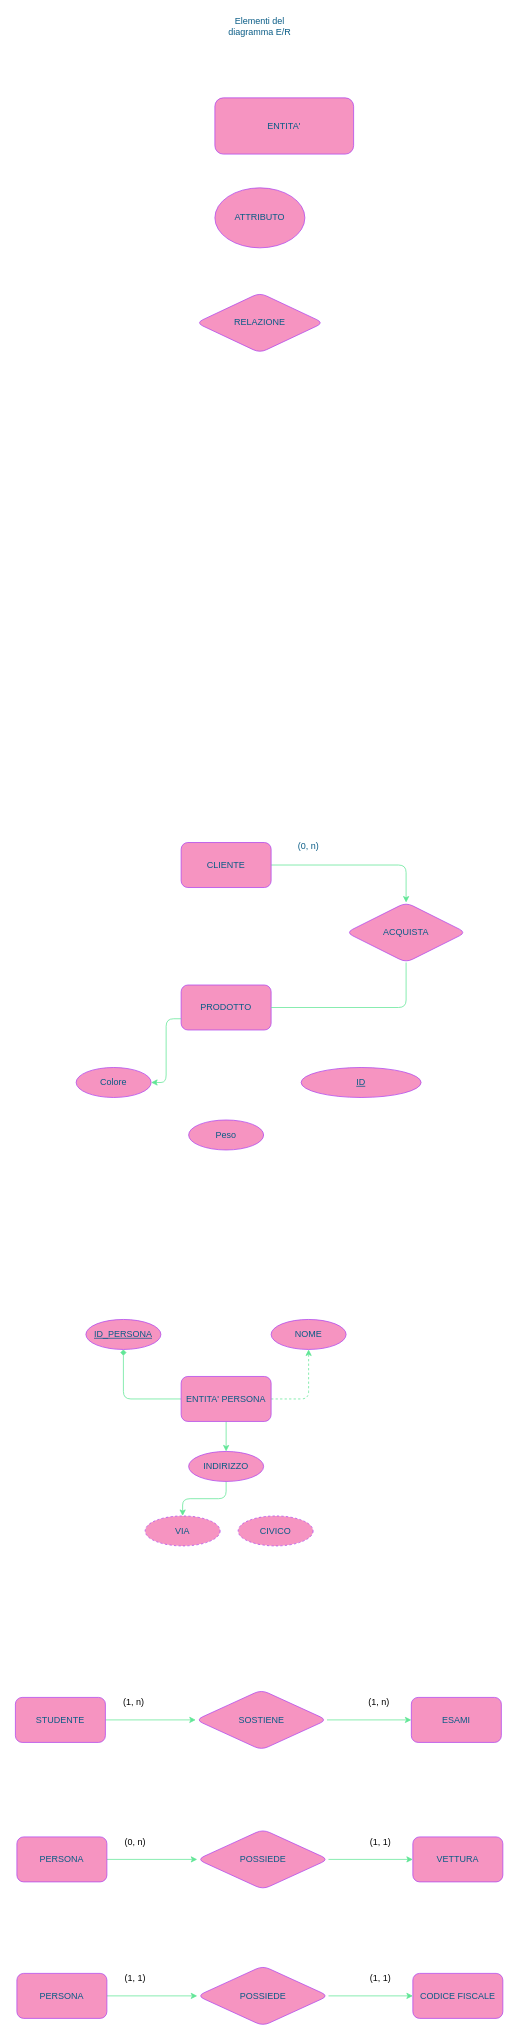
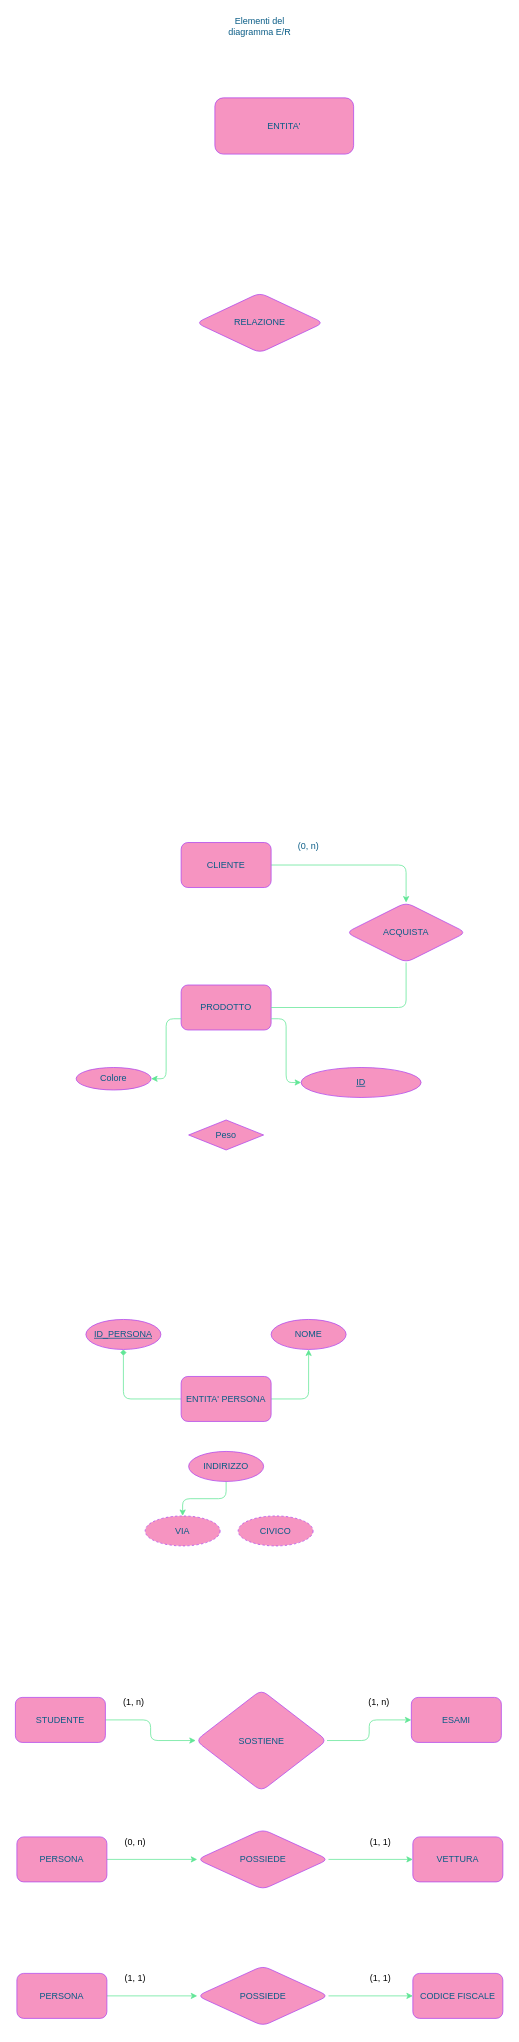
  <mxCell id="0" />
  <mxCell id="1" parent="0" />
  <mxCell id="2" value="ENTITA'" style="rounded=1;whiteSpace=wrap;html=1;fillColor=#F694C1;strokeColor=#AF45ED;fontColor=#095C86;" parent="1" vertex="1"><mxGeometry x="286" y="130" width="185" height="75" as="geometry" /></mxCell>
- <mxCell id="3" value="ATTRIBUTO" style="ellipse;whiteSpace=wrap;html=1;fillColor=#F694C1;strokeColor=#AF45ED;fontColor=#095C86;rounded=1;" parent="1" vertex="1"><mxGeometry x="286" y="250" width="120" height="80" as="geometry" /></mxCell>
  <mxCell id="4" value="RELAZIONE" style="rhombus;whiteSpace=wrap;html=1;fillColor=#F694C1;strokeColor=#AF45ED;fontColor=#095C86;rounded=1;" parent="1" vertex="1"><mxGeometry x="261" y="390" width="170" height="80" as="geometry" /></mxCell>
  <mxCell id="5" value="Elementi del diagramma E/R" style="text;html=1;strokeColor=none;fillColor=none;align=center;verticalAlign=middle;whiteSpace=wrap;rounded=1;fontColor=#095C86;" parent="1" vertex="1"><mxGeometry x="281" y="20" width="130" height="30" as="geometry" /></mxCell>
  <mxCell id="6" style="edgeStyle=orthogonalEdgeStyle;rounded=1;orthogonalLoop=1;jettySize=auto;html=1;entryX=0.5;entryY=0;entryDx=0;entryDy=0;strokeColor=#60E696;fontColor=#095C86;" parent="1" source="7" target="10" edge="1"><mxGeometry relative="1" as="geometry" /></mxCell>
  <mxCell id="7" value="CLIENTE" style="rounded=1;whiteSpace=wrap;html=1;fillColor=#F694C1;strokeColor=#AF45ED;fontColor=#095C86;" parent="1" vertex="1"><mxGeometry x="241" y="1123" width="120" height="60" as="geometry" /></mxCell>
  <mxCell id="8" value="PRODOTTO" style="rounded=1;whiteSpace=wrap;html=1;fillColor=#F694C1;strokeColor=#AF45ED;fontColor=#095C86;" parent="1" vertex="1"><mxGeometry x="241" y="1313" width="120" height="60" as="geometry" /></mxCell>
  <mxCell id="9" style="edgeStyle=orthogonalEdgeStyle;rounded=1;orthogonalLoop=1;jettySize=auto;html=1;exitX=0.5;exitY=1;exitDx=0;exitDy=0;entryX=1;entryY=0.5;entryDx=0;entryDy=0;strokeColor=#60E696;fontColor=#095C86;endArrow=none;" parent="1" source="10" target="8" edge="1"><mxGeometry relative="1" as="geometry" /></mxCell>
  <mxCell id="10" value="ACQUISTA" style="rhombus;whiteSpace=wrap;html=1;fillColor=#F694C1;strokeColor=#AF45ED;fontColor=#095C86;rounded=1;" parent="1" vertex="1"><mxGeometry x="461" y="1203" width="160" height="80" as="geometry" /></mxCell>
  <mxCell id="11" style="edgeStyle=orthogonalEdgeStyle;rounded=1;orthogonalLoop=1;jettySize=auto;html=1;exitX=0;exitY=0.75;exitDx=0;exitDy=0;entryX=1;entryY=0.5;entryDx=0;entryDy=0;strokeColor=#60E696;fontColor=#095C86;" parent="1" source="8" target="12" edge="1"><mxGeometry relative="1" as="geometry" /></mxCell>
- <mxCell id="12" value="Colore" style="ellipse;whiteSpace=wrap;html=1;align=center;fillColor=#F694C1;strokeColor=#AF45ED;fontColor=#095C86;rounded=1;" parent="1" vertex="1"><mxGeometry x="101" y="1423" width="100" height="40" as="geometry" /></mxCell>
+ <mxCell id="12" value="Colore" style="ellipse;whiteSpace=wrap;html=1;align=center;fillColor=#F694C1;strokeColor=#AF45ED;fontColor=#095C86;rounded=1;" parent="1" vertex="1"><mxGeometry x="101" y="1423" width="100" height="30" as="geometry" /></mxCell>
+ <mxCell id="13" style="edgeStyle=orthogonalEdgeStyle;rounded=1;orthogonalLoop=1;jettySize=auto;html=1;exitX=1;exitY=0.75;exitDx=0;exitDy=0;strokeColor=#60E696;fontColor=#095C86;" parent="1" source="8" target="14" edge="1"><mxGeometry relative="1" as="geometry"><Array as="points"><mxPoint x="381" y="1358" /><mxPoint x="381" y="1443" /></Array></mxGeometry></mxCell>
  <mxCell id="14" value="ID" style="ellipse;whiteSpace=wrap;html=1;align=center;fontStyle=4;fillColor=#F694C1;strokeColor=#AF45ED;fontColor=#095C86;rounded=1;" parent="1" vertex="1"><mxGeometry x="401" y="1423" width="160" height="40" as="geometry" /></mxCell>
- <mxCell id="15" value="Peso" style="ellipse;whiteSpace=wrap;html=1;align=center;fillColor=#F694C1;strokeColor=#AF45ED;fontColor=#095C86;rounded=1;" parent="1" vertex="1"><mxGeometry x="251" y="1493" width="100" height="40" as="geometry" /></mxCell>
+ <mxCell id="15" value="Peso" style="rhombus;whiteSpace=wrap;html=1;align=center;fillColor=#F694C1;strokeColor=#AF45ED;fontColor=#095C86;" parent="1" vertex="1"><mxGeometry x="251" y="1493" width="100" height="40" as="geometry" /></mxCell>
  <mxCell id="16" value="(0, n)" style="text;html=1;strokeColor=none;fillColor=none;align=center;verticalAlign=middle;whiteSpace=wrap;rounded=1;fontColor=#095C86;" parent="1" vertex="1"><mxGeometry x="381" y="1113" width="60" height="30" as="geometry" /></mxCell>
- <mxCell id="17" style="edgeStyle=orthogonalEdgeStyle;rounded=1;orthogonalLoop=1;jettySize=auto;html=1;strokeColor=#60E696;fontColor=#095C86;dashed=1;" parent="1" source="20" target="22" edge="1"><mxGeometry relative="1" as="geometry"><Array as="points"><mxPoint x="411" y="1865" /></Array></mxGeometry></mxCell>
+ <mxCell id="17" style="edgeStyle=orthogonalEdgeStyle;rounded=1;orthogonalLoop=1;jettySize=auto;html=1;strokeColor=#60E696;fontColor=#095C86;" parent="1" source="20" target="22" edge="1"><mxGeometry relative="1" as="geometry"><Array as="points"><mxPoint x="411" y="1865" /></Array></mxGeometry></mxCell>
  <mxCell id="18" style="edgeStyle=orthogonalEdgeStyle;rounded=1;orthogonalLoop=1;jettySize=auto;html=1;entryX=0.5;entryY=1;entryDx=0;entryDy=0;strokeColor=#60E696;fontColor=#095C86;endArrow=diamond;" parent="1" source="20" target="21" edge="1"><mxGeometry relative="1" as="geometry" /></mxCell>
- <mxCell id="19" style="edgeStyle=orthogonalEdgeStyle;rounded=1;orthogonalLoop=1;jettySize=auto;html=1;entryX=0.5;entryY=0;entryDx=0;entryDy=0;strokeColor=#60E696;fontColor=#095C86;" parent="1" source="20" target="24" edge="1"><mxGeometry relative="1" as="geometry" /></mxCell>
  <mxCell id="20" value="ENTITA' PERSONA" style="rounded=1;whiteSpace=wrap;html=1;fontColor=#095C86;strokeColor=#AF45ED;fillColor=#F694C1;direction=west;" parent="1" vertex="1"><mxGeometry x="241" y="1835" width="120" height="60" as="geometry" /></mxCell>
  <mxCell id="21" value="ID_PERSONA" style="ellipse;whiteSpace=wrap;html=1;align=center;fontStyle=4;rounded=1;fontColor=#095C86;strokeColor=#AF45ED;fillColor=#F694C1;" parent="1" vertex="1"><mxGeometry x="114" y="1759" width="100" height="40" as="geometry" /></mxCell>
  <mxCell id="22" value="NOME" style="ellipse;whiteSpace=wrap;html=1;align=center;rounded=1;fontColor=#095C86;strokeColor=#AF45ED;fillColor=#F694C1;" parent="1" vertex="1"><mxGeometry x="361" y="1759" width="100" height="40" as="geometry" /></mxCell>
  <mxCell id="23" style="edgeStyle=orthogonalEdgeStyle;rounded=1;orthogonalLoop=1;jettySize=auto;html=1;entryX=0.5;entryY=0;entryDx=0;entryDy=0;strokeColor=#60E696;fontColor=#095C86;" parent="1" source="24" target="25" edge="1"><mxGeometry relative="1" as="geometry" /></mxCell>
  <mxCell id="24" value="INDIRIZZO" style="ellipse;whiteSpace=wrap;html=1;align=center;rounded=1;fontColor=#095C86;strokeColor=#AF45ED;fillColor=#F694C1;" parent="1" vertex="1"><mxGeometry x="251" y="1935" width="100" height="40" as="geometry" /></mxCell>
  <mxCell id="25" value="VIA" style="ellipse;whiteSpace=wrap;html=1;align=center;dashed=1;rounded=1;fontColor=#095C86;strokeColor=#AF45ED;fillColor=#F694C1;" parent="1" vertex="1"><mxGeometry x="193" y="2021" width="100" height="40" as="geometry" /></mxCell>
  <mxCell id="26" value="CIVICO" style="ellipse;whiteSpace=wrap;html=1;align=center;dashed=1;rounded=1;fontColor=#095C86;strokeColor=#AF45ED;fillColor=#F694C1;" parent="1" vertex="1"><mxGeometry x="317" y="2021" width="100" height="40" as="geometry" /></mxCell>
  <mxCell id="27" style="edgeStyle=orthogonalEdgeStyle;rounded=1;orthogonalLoop=1;jettySize=auto;html=1;entryX=0;entryY=0.5;entryDx=0;entryDy=0;strokeColor=#60E696;fontColor=#095C86;" parent="1" source="28" target="31" edge="1"><mxGeometry relative="1" as="geometry" /></mxCell>
  <mxCell id="28" value="STUDENTE" style="rounded=1;whiteSpace=wrap;html=1;fontColor=#095C86;strokeColor=#AF45ED;fillColor=#F694C1;" parent="1" vertex="1"><mxGeometry x="20" y="2263" width="120" height="60" as="geometry" /></mxCell>
  <mxCell id="29" value="ESAMI" style="rounded=1;whiteSpace=wrap;html=1;fontColor=#095C86;strokeColor=#AF45ED;fillColor=#F694C1;" parent="1" vertex="1"><mxGeometry x="548" y="2263" width="120" height="60" as="geometry" /></mxCell>
  <mxCell id="30" style="edgeStyle=orthogonalEdgeStyle;rounded=1;orthogonalLoop=1;jettySize=auto;html=1;entryX=0;entryY=0.5;entryDx=0;entryDy=0;strokeColor=#60E696;fontColor=#095C86;" parent="1" source="31" target="29" edge="1"><mxGeometry relative="1" as="geometry" /></mxCell>
- <mxCell id="31" value="SOSTIENE" style="rhombus;whiteSpace=wrap;html=1;rounded=1;fontColor=#095C86;strokeColor=#AF45ED;fillColor=#F694C1;" parent="1" vertex="1"><mxGeometry x="260.5" y="2253" width="175" height="80" as="geometry" /></mxCell>
+ <mxCell id="31" value="SOSTIENE" style="rhombus;whiteSpace=wrap;html=1;rounded=1;fontColor=#095C86;strokeColor=#AF45ED;fillColor=#F694C1;" parent="1" vertex="1"><mxGeometry x="260.5" y="2253" width="175" height="135" as="geometry" /></mxCell>
  <mxCell id="32" value="&lt;font color=&quot;#000000&quot;&gt;(1, n)&lt;/font&gt;" style="text;html=1;strokeColor=none;fillColor=none;align=center;verticalAlign=middle;whiteSpace=wrap;rounded=0;fontColor=#095C86;" parent="1" vertex="1"><mxGeometry x="148" y="2255" width="60" height="30" as="geometry" /></mxCell>
  <mxCell id="33" value="&lt;font color=&quot;#000000&quot;&gt;(1, n)&lt;/font&gt;" style="text;html=1;strokeColor=none;fillColor=none;align=center;verticalAlign=middle;whiteSpace=wrap;rounded=0;fontColor=#095C86;" parent="1" vertex="1"><mxGeometry x="475" y="2255" width="60" height="30" as="geometry" /></mxCell>
  <mxCell id="34" style="edgeStyle=orthogonalEdgeStyle;rounded=1;orthogonalLoop=1;jettySize=auto;html=1;entryX=0;entryY=0.5;entryDx=0;entryDy=0;strokeColor=#60E696;fontColor=#095C86;" parent="1" source="35" target="38" edge="1"><mxGeometry relative="1" as="geometry" /></mxCell>
  <mxCell id="35" value="PERSONA" style="rounded=1;whiteSpace=wrap;html=1;fontColor=#095C86;strokeColor=#AF45ED;fillColor=#F694C1;" parent="1" vertex="1"><mxGeometry x="22" y="2449" width="120" height="60" as="geometry" /></mxCell>
  <mxCell id="36" value="VETTURA" style="rounded=1;whiteSpace=wrap;html=1;fontColor=#095C86;strokeColor=#AF45ED;fillColor=#F694C1;" parent="1" vertex="1"><mxGeometry x="550" y="2449" width="120" height="60" as="geometry" /></mxCell>
  <mxCell id="37" style="edgeStyle=orthogonalEdgeStyle;rounded=1;orthogonalLoop=1;jettySize=auto;html=1;entryX=0;entryY=0.5;entryDx=0;entryDy=0;strokeColor=#60E696;fontColor=#095C86;" parent="1" source="38" target="36" edge="1"><mxGeometry relative="1" as="geometry" /></mxCell>
  <mxCell id="38" value="POSSIEDE" style="rhombus;whiteSpace=wrap;html=1;rounded=1;fontColor=#095C86;strokeColor=#AF45ED;fillColor=#F694C1;" parent="1" vertex="1"><mxGeometry x="262.5" y="2439" width="175" height="80" as="geometry" /></mxCell>
  <mxCell id="39" value="&lt;font color=&quot;#000000&quot;&gt;(0, n)&lt;/font&gt;" style="text;html=1;strokeColor=none;fillColor=none;align=center;verticalAlign=middle;whiteSpace=wrap;rounded=0;fontColor=#095C86;" parent="1" vertex="1"><mxGeometry x="150" y="2441" width="60" height="30" as="geometry" /></mxCell>
  <mxCell id="40" value="&lt;font color=&quot;#000000&quot;&gt;(1, 1)&lt;/font&gt;" style="text;html=1;strokeColor=none;fillColor=none;align=center;verticalAlign=middle;whiteSpace=wrap;rounded=0;fontColor=#095C86;" parent="1" vertex="1"><mxGeometry x="477" y="2441" width="60" height="30" as="geometry" /></mxCell>
  <mxCell id="41" style="edgeStyle=orthogonalEdgeStyle;rounded=1;orthogonalLoop=1;jettySize=auto;html=1;entryX=0;entryY=0.5;entryDx=0;entryDy=0;strokeColor=#60E696;fontColor=#095C86;" parent="1" source="42" target="45" edge="1"><mxGeometry relative="1" as="geometry" /></mxCell>
  <mxCell id="42" value="PERSONA" style="rounded=1;whiteSpace=wrap;html=1;fontColor=#095C86;strokeColor=#AF45ED;fillColor=#F694C1;" parent="1" vertex="1"><mxGeometry x="22" y="2631" width="120" height="60" as="geometry" /></mxCell>
  <mxCell id="43" value="CODICE FISCALE" style="rounded=1;whiteSpace=wrap;html=1;fontColor=#095C86;strokeColor=#AF45ED;fillColor=#F694C1;" parent="1" vertex="1"><mxGeometry x="550" y="2631" width="120" height="60" as="geometry" /></mxCell>
  <mxCell id="44" style="edgeStyle=orthogonalEdgeStyle;rounded=1;orthogonalLoop=1;jettySize=auto;html=1;entryX=0;entryY=0.5;entryDx=0;entryDy=0;strokeColor=#60E696;fontColor=#095C86;" parent="1" source="45" target="43" edge="1"><mxGeometry relative="1" as="geometry" /></mxCell>
  <mxCell id="45" value="POSSIEDE" style="rhombus;whiteSpace=wrap;html=1;rounded=1;fontColor=#095C86;strokeColor=#AF45ED;fillColor=#F694C1;" parent="1" vertex="1"><mxGeometry x="262.5" y="2621" width="175" height="80" as="geometry" /></mxCell>
  <mxCell id="46" value="&lt;font color=&quot;#000000&quot;&gt;(1, 1)&lt;/font&gt;" style="text;html=1;strokeColor=none;fillColor=none;align=center;verticalAlign=middle;whiteSpace=wrap;rounded=0;fontColor=#095C86;" parent="1" vertex="1"><mxGeometry x="150" y="2623" width="60" height="30" as="geometry" /></mxCell>
  <mxCell id="47" value="&lt;font color=&quot;#000000&quot;&gt;(1, 1)&lt;/font&gt;" style="text;html=1;strokeColor=none;fillColor=none;align=center;verticalAlign=middle;whiteSpace=wrap;rounded=0;fontColor=#095C86;" parent="1" vertex="1"><mxGeometry x="477" y="2623" width="60" height="30" as="geometry" /></mxCell>
